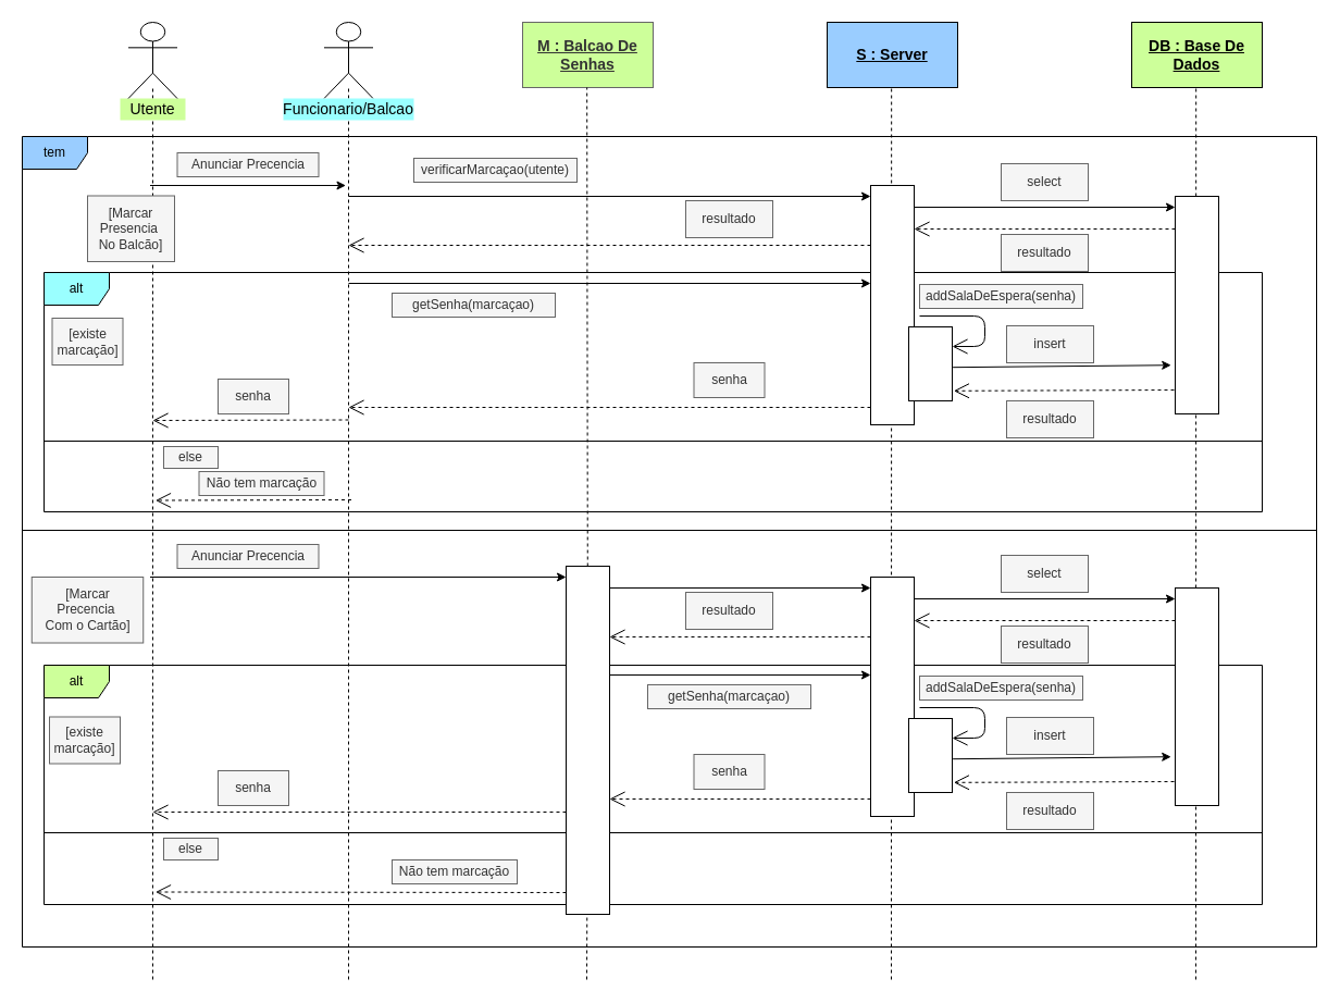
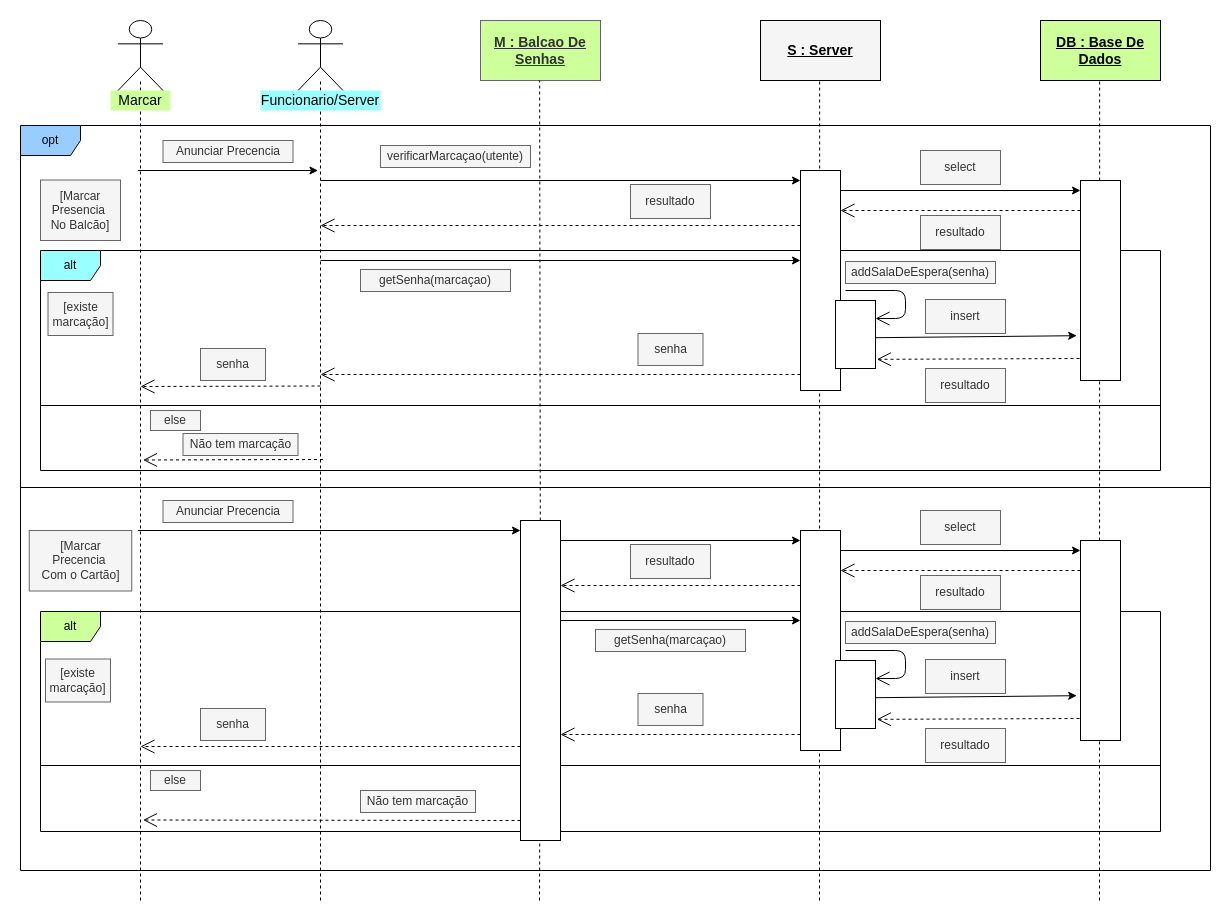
  <mxCell id="0" />
  <mxCell id="1" parent="0" />
- <mxCell id="2" value="tem" style="shape=umlFrame;whiteSpace=wrap;html=1;fillColor=#9ACDFF;" parent="1" vertex="1"><mxGeometry x="20" y="125" width="1190" height="745" as="geometry" /></mxCell>
+ <mxCell id="2" value="opt" style="shape=umlFrame;whiteSpace=wrap;html=1;fillColor=#9ACDFF;" parent="1" vertex="1"><mxGeometry x="20" y="125" width="1190" height="745" as="geometry" /></mxCell>
  <mxCell id="3" value="alt" style="shape=umlFrame;whiteSpace=wrap;html=1;fillColor=#CDFF9A;" parent="1" vertex="1"><mxGeometry y="611" width="1120" height="220" as="geometry" x="40" /></mxCell>
  <mxCell id="4" value="alt" style="shape=umlFrame;whiteSpace=wrap;html=1;fillColor=#9AFFFF;" parent="1" vertex="1"><mxGeometry y="250" width="1120" height="220" as="geometry" x="40" /></mxCell>
  <mxCell id="5" value="&lt;span style=&quot;font-size: 14px&quot;&gt;&lt;b&gt;BaseDeDados&lt;/b&gt;&lt;/span&gt;" style="rounded=0;whiteSpace=wrap;html=1;fillColor=#9AFF9A;" parent="1" vertex="1"><mxGeometry x="1040" y="20" width="120" height="60" as="geometry" /></mxCell>
  <mxCell id="6" value="" style="endArrow=none;dashed=1;html=1;rounded=1;" parent="1" edge="1"><mxGeometry width="50" height="50" relative="1" as="geometry"><mxPoint x="140" y="900" as="sourcePoint" /><mxPoint x="140" y="80" as="targetPoint" /></mxGeometry></mxCell>
- <mxCell id="7" value="&lt;span style=&quot;font-size: 14px&quot;&gt;Utente&lt;/span&gt;" style="text;html=1;align=center;verticalAlign=middle;whiteSpace=wrap;rounded=0;fillColor=#CDFF9A;" parent="1" vertex="1"><mxGeometry x="110" y="90" width="60" height="20" as="geometry" /></mxCell>
+ <mxCell id="7" value="&lt;span style=&quot;font-size: 14px&quot;&gt;Marcar&lt;/span&gt;" style="text;html=1;align=center;verticalAlign=middle;whiteSpace=wrap;rounded=0;fillColor=#CDFF9A;" parent="1" vertex="1"><mxGeometry x="110" y="90" width="60" height="20" as="geometry" /></mxCell>
  <mxCell id="8" value="&lt;span style=&quot;font-size: 14px&quot;&gt;&lt;b&gt;&lt;u&gt;M : Balcao De&lt;br&gt;Senhas&lt;br&gt;&lt;/u&gt;&lt;/b&gt;&lt;/span&gt;" style="rounded=0;whiteSpace=wrap;html=1;strokeColor=#666666;fontColor=#333333;fillColor=#CDFF9A;" parent="1" vertex="1"><mxGeometry x="480" y="20" width="120" height="60" as="geometry" /></mxCell>
  <mxCell id="9" value="Anunciar Precencia" style="text;html=1;strokeColor=#666666;align=center;verticalAlign=middle;whiteSpace=wrap;rounded=0;fillColor=#f5f5f5;fontColor=#333333;" parent="1" vertex="1"><mxGeometry x="162.5" y="140" width="130" height="22" as="geometry" /></mxCell>
  <mxCell id="10" value="" style="endArrow=none;dashed=1;html=1;rounded=1;" parent="1" source="77" edge="1"><mxGeometry width="50" height="50" relative="1" as="geometry"><mxPoint x="539" y="900" as="sourcePoint" /><mxPoint x="539.17" y="80" as="targetPoint" /></mxGeometry></mxCell>
  <mxCell id="11" value="" style="endArrow=none;dashed=1;html=1;rounded=1;" parent="1" edge="1"><mxGeometry width="50" height="50" relative="1" as="geometry"><mxPoint x="819" y="900" as="sourcePoint" /><mxPoint x="819.17" y="70" as="targetPoint" /></mxGeometry></mxCell>
  <mxCell id="12" value="" style="endArrow=none;dashed=1;html=1;rounded=1;" parent="1" edge="1"><mxGeometry width="50" height="50" relative="1" as="geometry"><mxPoint x="1099" y="900" as="sourcePoint" /><mxPoint x="1099.17" y="80" as="targetPoint" /></mxGeometry></mxCell>
  <mxCell id="13" value="" style="shape=umlActor;verticalLabelPosition=bottom;verticalAlign=top;html=1;outlineConnect=0;" parent="1" vertex="1"><mxGeometry x="117.5" y="20" width="45" height="70" as="geometry" /></mxCell>
  <mxCell id="14" value="&lt;font style=&quot;font-size: 14px&quot;&gt;Server&lt;/font&gt;" style="rounded=0;whiteSpace=wrap;html=1;fillColor=#9ACDFF;" parent="1" vertex="1"><mxGeometry x="760" y="20" width="120" height="60" as="geometry" /></mxCell>
  <mxCell id="15" value="" style="endArrow=none;dashed=1;html=1;rounded=1;" parent="1" source="17" edge="1"><mxGeometry width="50" height="50" relative="1" as="geometry"><mxPoint x="320" y="670" as="sourcePoint" /><mxPoint x="320" y="80" as="targetPoint" /></mxGeometry></mxCell>
  <mxCell id="16" value="" style="shape=umlActor;verticalLabelPosition=bottom;verticalAlign=top;html=1;outlineConnect=0;" parent="1" vertex="1"><mxGeometry x="297.5" y="20" width="45" height="70" as="geometry" /></mxCell>
- <mxCell id="17" value="&lt;span style=&quot;font-size: 14px&quot;&gt;Funcionario/Balcao&lt;/span&gt;" style="text;html=1;align=center;verticalAlign=middle;whiteSpace=wrap;rounded=0;fillColor=#9AFFFF;" parent="1" vertex="1"><mxGeometry x="260" y="90" width="120" height="20" as="geometry" /></mxCell>
+ <mxCell id="17" value="&lt;span style=&quot;font-size: 14px&quot;&gt;Funcionario/Server&lt;/span&gt;" style="text;html=1;align=center;verticalAlign=middle;whiteSpace=wrap;rounded=0;fillColor=#9AFFFF;" parent="1" vertex="1"><mxGeometry x="260" y="90" width="120" height="20" as="geometry" /></mxCell>
  <mxCell id="18" value="" style="endArrow=none;dashed=1;html=1;rounded=1;" parent="1" target="17" edge="1"><mxGeometry width="50" height="50" relative="1" as="geometry"><mxPoint x="320" y="900" as="sourcePoint" /><mxPoint x="320" y="80" as="targetPoint" /></mxGeometry></mxCell>
  <mxCell id="19" value="" style="endArrow=classic;html=1;" parent="1" edge="1"><mxGeometry width="50" height="50" relative="1" as="geometry"><mxPoint x="137.5" y="170" as="sourcePoint" /><mxPoint x="317.5" y="170" as="targetPoint" /></mxGeometry></mxCell>
  <mxCell id="20" value="" style="endArrow=classic;html=1;" parent="1" edge="1"><mxGeometry width="50" height="50" relative="1" as="geometry"><mxPoint x="320" y="180" as="sourcePoint" /><mxPoint x="800" y="180" as="targetPoint" /></mxGeometry></mxCell>
  <mxCell id="21" value="verificarMarcaçao(utente)" style="text;html=1;strokeColor=#666666;align=center;verticalAlign=middle;whiteSpace=wrap;rounded=0;fillColor=#f5f5f5;fontColor=#333333;" parent="1" vertex="1"><mxGeometry x="380" y="145" width="150" height="22" as="geometry" /></mxCell>
  <mxCell id="22" value="" style="endArrow=classic;html=1;" parent="1" edge="1"><mxGeometry width="50" height="50" relative="1" as="geometry"><mxPoint x="840" y="190" as="sourcePoint" /><mxPoint x="1080" y="190" as="targetPoint" /></mxGeometry></mxCell>
  <mxCell id="23" value="select" style="text;html=1;strokeColor=#666666;align=center;verticalAlign=middle;whiteSpace=wrap;rounded=0;fillColor=#f5f5f5;fontColor=#333333;" parent="1" vertex="1"><mxGeometry x="920" y="150" width="80" height="34" as="geometry" /></mxCell>
  <mxCell id="24" value="" style="endArrow=open;endFill=1;endSize=12;html=1;dashed=1;" parent="1" edge="1"><mxGeometry width="160" relative="1" as="geometry"><mxPoint x="1080" y="210" as="sourcePoint" /><mxPoint x="840" y="210" as="targetPoint" /></mxGeometry></mxCell>
  <mxCell id="25" value="resultado" style="text;html=1;strokeColor=#666666;align=center;verticalAlign=middle;whiteSpace=wrap;rounded=0;fillColor=#f5f5f5;fontColor=#333333;" parent="1" vertex="1"><mxGeometry x="920" y="215" width="80" height="34" as="geometry" /></mxCell>
  <mxCell id="26" value="" style="endArrow=open;endFill=1;endSize=12;html=1;dashed=1;" parent="1" edge="1"><mxGeometry width="160" relative="1" as="geometry"><mxPoint x="800" y="225" as="sourcePoint" /><mxPoint x="320" y="225" as="targetPoint" /></mxGeometry></mxCell>
  <mxCell id="27" value="resultado" style="text;html=1;strokeColor=#666666;align=center;verticalAlign=middle;whiteSpace=wrap;rounded=0;fillColor=#f5f5f5;fontColor=#333333;" parent="1" vertex="1"><mxGeometry x="630" y="184" width="80" height="34" as="geometry" /></mxCell>
  <mxCell id="28" value="[existe marcação]" style="text;html=1;strokeColor=#666666;align=center;verticalAlign=middle;whiteSpace=wrap;rounded=0;fillColor=#f5f5f5;fontColor=#333333;" parent="1" vertex="1"><mxGeometry x="47.5" y="292" width="65" height="43" as="geometry" /></mxCell>
  <mxCell id="29" value="" style="endArrow=classic;html=1;" parent="1" edge="1"><mxGeometry width="50" height="50" relative="1" as="geometry"><mxPoint x="320" y="260" as="sourcePoint" /><mxPoint x="800" y="260" as="targetPoint" /></mxGeometry></mxCell>
  <mxCell id="30" value="getSenha(marcaçao)" style="text;html=1;strokeColor=#666666;align=center;verticalAlign=middle;whiteSpace=wrap;rounded=0;fillColor=#f5f5f5;fontColor=#333333;" parent="1" vertex="1"><mxGeometry x="360" y="269" width="150" height="22" as="geometry" /></mxCell>
  <mxCell id="31" value="" style="endArrow=open;endFill=1;endSize=12;html=1;dashed=1;" parent="1" edge="1"><mxGeometry width="160" relative="1" as="geometry"><mxPoint x="800" y="374" as="sourcePoint" /><mxPoint x="320" y="374" as="targetPoint" /></mxGeometry></mxCell>
  <mxCell id="32" value="senha" style="text;html=1;strokeColor=#666666;align=center;verticalAlign=middle;whiteSpace=wrap;rounded=0;fillColor=#f5f5f5;fontColor=#333333;" parent="1" vertex="1"><mxGeometry x="637.5" y="333" width="65" height="32" as="geometry" /></mxCell>
  <mxCell id="33" value="" style="endArrow=open;endFill=1;endSize=12;html=1;dashed=1;" parent="1" edge="1"><mxGeometry width="160" relative="1" as="geometry"><mxPoint x="320" y="385.5" as="sourcePoint" /><mxPoint x="140" y="386" as="targetPoint" /></mxGeometry></mxCell>
  <mxCell id="34" value="senha" style="text;html=1;strokeColor=#666666;align=center;verticalAlign=middle;whiteSpace=wrap;rounded=0;fillColor=#f5f5f5;fontColor=#333333;" parent="1" vertex="1"><mxGeometry x="200" y="348" width="65" height="32" as="geometry" /></mxCell>
  <mxCell id="35" value="" style="endArrow=open;endFill=1;endSize=12;html=1;" parent="1" edge="1"><mxGeometry width="160" relative="1" as="geometry"><mxPoint x="845" y="290" as="sourcePoint" /><mxPoint x="875" y="318" as="targetPoint" /><Array as="points"><mxPoint x="905" y="290" /><mxPoint x="905" y="318" /></Array></mxGeometry></mxCell>
  <mxCell id="36" value="" style="endArrow=classic;html=1;exitX=1.015;exitY=0.547;exitDx=0;exitDy=0;exitPerimeter=0;entryX=-0.095;entryY=0.776;entryDx=0;entryDy=0;entryPerimeter=0;" parent="1" source="43" target="41" edge="1"><mxGeometry width="50" height="50" relative="1" as="geometry"><mxPoint x="635" y="268" as="sourcePoint" /><mxPoint x="1070" y="337" as="targetPoint" /></mxGeometry></mxCell>
  <mxCell id="37" value="" style="endArrow=open;endFill=1;endSize=12;html=1;dashed=1;entryX=1.035;entryY=0.865;entryDx=0;entryDy=0;entryPerimeter=0;" parent="1" target="43" edge="1"><mxGeometry width="160" relative="1" as="geometry"><mxPoint x="1085" y="358" as="sourcePoint" /><mxPoint x="845" y="358" as="targetPoint" /></mxGeometry></mxCell>
  <mxCell id="38" value="insert" style="text;html=1;strokeColor=#666666;align=center;verticalAlign=middle;whiteSpace=wrap;rounded=0;fillColor=#f5f5f5;fontColor=#333333;" parent="1" vertex="1"><mxGeometry x="925" y="299" width="80" height="34" as="geometry" /></mxCell>
  <mxCell id="39" value="resultado" style="text;html=1;strokeColor=#666666;align=center;verticalAlign=middle;whiteSpace=wrap;rounded=0;fillColor=#f5f5f5;fontColor=#333333;" parent="1" vertex="1"><mxGeometry x="925" y="368" width="80" height="34" as="geometry" /></mxCell>
  <mxCell id="40" value="addSalaDeEspera(senha)" style="text;html=1;strokeColor=#666666;align=center;verticalAlign=middle;whiteSpace=wrap;rounded=0;fillColor=#f5f5f5;fontColor=#333333;" parent="1" vertex="1"><mxGeometry x="845" y="261" width="150" height="22" as="geometry" /></mxCell>
  <mxCell id="41" value="" style="rounded=0;whiteSpace=wrap;html=1;" parent="1" vertex="1"><mxGeometry x="1080" y="180" width="40" height="200" as="geometry" /></mxCell>
  <mxCell id="42" value="" style="rounded=0;whiteSpace=wrap;html=1;" parent="1" vertex="1"><mxGeometry x="800" y="170" width="40" height="220" as="geometry" /></mxCell>
  <mxCell id="43" value="" style="rounded=0;whiteSpace=wrap;html=1;" parent="1" vertex="1"><mxGeometry x="835" y="300" width="40" height="68" as="geometry" /></mxCell>
  <mxCell id="44" value="" style="line;strokeWidth=1;fillColor=none;align=left;verticalAlign=middle;spacingTop=-1;spacingLeft=3;spacingRight=3;rotatable=0;labelPosition=right;points=[];portConstraint=eastwest;" parent="1" vertex="1"><mxGeometry y="401" width="1120" height="8" as="geometry" x="40" /></mxCell>
  <mxCell id="45" value="else" style="text;html=1;strokeColor=#666666;align=center;verticalAlign=middle;whiteSpace=wrap;rounded=0;fillColor=#f5f5f5;fontColor=#333333;" parent="1" vertex="1"><mxGeometry x="150" y="410" width="50" height="20" as="geometry" /></mxCell>
  <mxCell id="46" value="" style="endArrow=open;endFill=1;endSize=12;html=1;dashed=1;" parent="1" edge="1"><mxGeometry width="160" relative="1" as="geometry"><mxPoint x="322.5" y="459" as="sourcePoint" /><mxPoint x="142.5" y="459.5" as="targetPoint" /></mxGeometry></mxCell>
  <mxCell id="47" value="Não tem marcação" style="text;html=1;strokeColor=#666666;align=center;verticalAlign=middle;whiteSpace=wrap;rounded=0;fillColor=#f5f5f5;fontColor=#333333;" parent="1" vertex="1"><mxGeometry x="182.5" y="433" width="115" height="22" as="geometry" /></mxCell>
  <mxCell id="48" value="Anunciar Precencia" style="text;html=1;strokeColor=#666666;align=center;verticalAlign=middle;whiteSpace=wrap;rounded=0;fillColor=#f5f5f5;fontColor=#333333;" parent="1" vertex="1"><mxGeometry x="162.5" y="500" width="130" height="22" as="geometry" /></mxCell>
  <mxCell id="49" value="" style="endArrow=classic;html=1;" parent="1" edge="1"><mxGeometry width="50" height="50" relative="1" as="geometry"><mxPoint x="137.5" y="530" as="sourcePoint" /><mxPoint x="520" y="530" as="targetPoint" /></mxGeometry></mxCell>
  <mxCell id="50" value="" style="endArrow=classic;html=1;" parent="1" edge="1"><mxGeometry width="50" height="50" relative="1" as="geometry"><mxPoint x="560" y="540" as="sourcePoint" /><mxPoint x="800" y="540" as="targetPoint" /></mxGeometry></mxCell>
  <mxCell id="51" value="" style="endArrow=classic;html=1;" parent="1" edge="1"><mxGeometry width="50" height="50" relative="1" as="geometry"><mxPoint x="840" y="550" as="sourcePoint" /><mxPoint x="1080" y="550" as="targetPoint" /></mxGeometry></mxCell>
  <mxCell id="52" value="select" style="text;html=1;strokeColor=#666666;align=center;verticalAlign=middle;whiteSpace=wrap;rounded=0;fillColor=#f5f5f5;fontColor=#333333;" parent="1" vertex="1"><mxGeometry x="920" y="510" width="80" height="34" as="geometry" /></mxCell>
  <mxCell id="53" value="" style="endArrow=open;endFill=1;endSize=12;html=1;dashed=1;" parent="1" edge="1"><mxGeometry width="160" relative="1" as="geometry"><mxPoint x="1080" y="570" as="sourcePoint" /><mxPoint x="840" y="570" as="targetPoint" /></mxGeometry></mxCell>
  <mxCell id="54" value="resultado" style="text;html=1;strokeColor=#666666;align=center;verticalAlign=middle;whiteSpace=wrap;rounded=0;fillColor=#f5f5f5;fontColor=#333333;" parent="1" vertex="1"><mxGeometry x="920" y="575" width="80" height="34" as="geometry" /></mxCell>
  <mxCell id="55" value="" style="endArrow=open;endFill=1;endSize=12;html=1;dashed=1;" parent="1" edge="1"><mxGeometry width="160" relative="1" as="geometry"><mxPoint x="800" y="585" as="sourcePoint" /><mxPoint x="560" y="585" as="targetPoint" /></mxGeometry></mxCell>
  <mxCell id="56" value="resultado" style="text;html=1;strokeColor=#666666;align=center;verticalAlign=middle;whiteSpace=wrap;rounded=0;fillColor=#f5f5f5;fontColor=#333333;" parent="1" vertex="1"><mxGeometry x="630" y="544" width="80" height="34" as="geometry" /></mxCell>
  <mxCell id="57" value="[existe marcação]" style="text;html=1;strokeColor=#666666;align=center;verticalAlign=middle;whiteSpace=wrap;rounded=0;fillColor=#f5f5f5;fontColor=#333333;" parent="1" vertex="1"><mxGeometry x="45" y="658.5" width="65" height="43" as="geometry" /></mxCell>
  <mxCell id="58" value="" style="endArrow=classic;html=1;" parent="1" edge="1"><mxGeometry width="50" height="50" relative="1" as="geometry"><mxPoint x="560" y="620" as="sourcePoint" /><mxPoint x="800" y="620" as="targetPoint" /></mxGeometry></mxCell>
  <mxCell id="59" value="getSenha(marcaçao)" style="text;html=1;strokeColor=#666666;align=center;verticalAlign=middle;whiteSpace=wrap;rounded=0;fillColor=#f5f5f5;fontColor=#333333;" parent="1" vertex="1"><mxGeometry x="595" y="629" width="150" height="22" as="geometry" /></mxCell>
  <mxCell id="60" value="" style="endArrow=open;endFill=1;endSize=12;html=1;dashed=1;" parent="1" edge="1"><mxGeometry width="160" relative="1" as="geometry"><mxPoint x="800" y="734" as="sourcePoint" /><mxPoint x="560" y="734" as="targetPoint" /></mxGeometry></mxCell>
  <mxCell id="61" value="senha" style="text;html=1;strokeColor=#666666;align=center;verticalAlign=middle;whiteSpace=wrap;rounded=0;fillColor=#f5f5f5;fontColor=#333333;" parent="1" vertex="1"><mxGeometry x="637.5" y="693" width="65" height="32" as="geometry" /></mxCell>
  <mxCell id="62" value="" style="endArrow=open;endFill=1;endSize=12;html=1;dashed=1;" parent="1" edge="1"><mxGeometry width="160" relative="1" as="geometry"><mxPoint x="520" y="746" as="sourcePoint" /><mxPoint x="140" y="746" as="targetPoint" /></mxGeometry></mxCell>
  <mxCell id="63" value="senha" style="text;html=1;strokeColor=#666666;align=center;verticalAlign=middle;whiteSpace=wrap;rounded=0;fillColor=#f5f5f5;fontColor=#333333;" parent="1" vertex="1"><mxGeometry x="200" y="708" width="65" height="32" as="geometry" /></mxCell>
  <mxCell id="64" value="" style="endArrow=open;endFill=1;endSize=12;html=1;" parent="1" edge="1"><mxGeometry width="160" relative="1" as="geometry"><mxPoint x="845" y="650" as="sourcePoint" /><mxPoint x="875" y="678" as="targetPoint" /><Array as="points"><mxPoint x="905" y="650" /><mxPoint x="905" y="678" /></Array></mxGeometry></mxCell>
  <mxCell id="65" value="" style="endArrow=classic;html=1;exitX=1.015;exitY=0.547;exitDx=0;exitDy=0;exitPerimeter=0;entryX=-0.095;entryY=0.776;entryDx=0;entryDy=0;entryPerimeter=0;" parent="1" source="72" target="70" edge="1"><mxGeometry width="50" height="50" relative="1" as="geometry"><mxPoint x="635" y="628" as="sourcePoint" /><mxPoint x="1070" y="697" as="targetPoint" /></mxGeometry></mxCell>
  <mxCell id="66" value="" style="endArrow=open;endFill=1;endSize=12;html=1;dashed=1;entryX=1.035;entryY=0.865;entryDx=0;entryDy=0;entryPerimeter=0;" parent="1" target="72" edge="1"><mxGeometry width="160" relative="1" as="geometry"><mxPoint x="1085" y="718" as="sourcePoint" /><mxPoint x="845" y="718" as="targetPoint" /></mxGeometry></mxCell>
  <mxCell id="67" value="insert" style="text;html=1;strokeColor=#666666;align=center;verticalAlign=middle;whiteSpace=wrap;rounded=0;fillColor=#f5f5f5;fontColor=#333333;" parent="1" vertex="1"><mxGeometry x="925" y="659" width="80" height="34" as="geometry" /></mxCell>
  <mxCell id="68" value="resultado" style="text;html=1;strokeColor=#666666;align=center;verticalAlign=middle;whiteSpace=wrap;rounded=0;fillColor=#f5f5f5;fontColor=#333333;" parent="1" vertex="1"><mxGeometry x="925" y="728" width="80" height="34" as="geometry" /></mxCell>
  <mxCell id="69" value="addSalaDeEspera(senha)" style="text;html=1;strokeColor=#666666;align=center;verticalAlign=middle;whiteSpace=wrap;rounded=0;fillColor=#f5f5f5;fontColor=#333333;" parent="1" vertex="1"><mxGeometry x="845" y="621" width="150" height="22" as="geometry" /></mxCell>
  <mxCell id="70" value="" style="rounded=0;whiteSpace=wrap;html=1;" parent="1" vertex="1"><mxGeometry x="1080" y="540" width="40" height="200" as="geometry" /></mxCell>
  <mxCell id="71" value="" style="rounded=0;whiteSpace=wrap;html=1;" parent="1" vertex="1"><mxGeometry x="800" y="530" width="40" height="220" as="geometry" /></mxCell>
  <mxCell id="72" value="" style="rounded=0;whiteSpace=wrap;html=1;" parent="1" vertex="1"><mxGeometry x="835" y="660" width="40" height="68" as="geometry" /></mxCell>
  <mxCell id="73" value="" style="line;strokeWidth=1;fillColor=none;align=left;verticalAlign=middle;spacingTop=-1;spacingLeft=3;spacingRight=3;rotatable=0;labelPosition=right;points=[];portConstraint=eastwest;" parent="1" vertex="1"><mxGeometry y="761" width="1120" height="8" as="geometry" x="40" /></mxCell>
  <mxCell id="74" value="else" style="text;html=1;strokeColor=#666666;align=center;verticalAlign=middle;whiteSpace=wrap;rounded=0;fillColor=#f5f5f5;fontColor=#333333;" parent="1" vertex="1"><mxGeometry x="150" y="770" width="50" height="20" as="geometry" /></mxCell>
  <mxCell id="75" value="" style="endArrow=open;endFill=1;endSize=12;html=1;dashed=1;" parent="1" edge="1"><mxGeometry width="160" relative="1" as="geometry"><mxPoint x="520" y="820" as="sourcePoint" /><mxPoint x="142.5" y="819.5" as="targetPoint" /></mxGeometry></mxCell>
  <mxCell id="76" value="Não tem marcação" style="text;html=1;strokeColor=#666666;align=center;verticalAlign=middle;whiteSpace=wrap;rounded=0;fillColor=#f5f5f5;fontColor=#333333;" parent="1" vertex="1"><mxGeometry x="360" y="790" width="115" height="22" as="geometry" /></mxCell>
  <mxCell id="77" value="" style="rounded=0;whiteSpace=wrap;html=1;" parent="1" vertex="1"><mxGeometry x="520" y="520" width="40" height="320" as="geometry" /></mxCell>
  <mxCell id="78" value="" style="endArrow=none;dashed=1;html=1;rounded=1;" parent="1" target="77" edge="1"><mxGeometry width="50" height="50" relative="1" as="geometry"><mxPoint x="539" y="900" as="sourcePoint" /><mxPoint x="539.17" y="80" as="targetPoint" /></mxGeometry></mxCell>
  <mxCell id="79" value="" style="line;strokeWidth=1;fillColor=none;align=left;verticalAlign=middle;spacingTop=-1;spacingLeft=3;spacingRight=3;rotatable=0;labelPosition=right;points=[];portConstraint=eastwest;" parent="1" vertex="1"><mxGeometry x="20" y="486" width="1190" height="2" as="geometry" /></mxCell>
- <mxCell id="80" value="[Marcar&lt;br&gt;Presencia&amp;nbsp;&lt;br&gt;No Balcão]" style="text;html=1;strokeColor=#666666;align=center;verticalAlign=middle;whiteSpace=wrap;rounded=0;fillColor=#f5f5f5;fontColor=#333333;" parent="1" vertex="1"><mxGeometry x="80" y="179.5" width="80" height="60.5" as="geometry" /></mxCell>
+ <mxCell id="80" value="[Marcar&lt;br&gt;Presencia&amp;nbsp;&lt;br&gt;No Balcão]" style="text;html=1;strokeColor=#666666;align=center;verticalAlign=middle;whiteSpace=wrap;rounded=0;fillColor=#f5f5f5;fontColor=#333333;" parent="1" vertex="1"><mxGeometry y="179.5" width="80" height="60.5" as="geometry" x="40" /></mxCell>
  <mxCell id="81" value="[Marcar&lt;br&gt;Precencia&amp;nbsp;&lt;br&gt;Com o Cartão]" style="text;html=1;strokeColor=#666666;align=center;verticalAlign=middle;whiteSpace=wrap;rounded=0;fillColor=#f5f5f5;fontColor=#333333;" parent="1" vertex="1"><mxGeometry x="28.75" y="530" width="102.5" height="60.5" as="geometry" /></mxCell>
- <mxCell id="82" value="&lt;font style=&quot;font-size: 14px&quot;&gt;&lt;b&gt;&lt;u&gt;S : Server&lt;/u&gt;&lt;/b&gt;&lt;/font&gt;" style="rounded=0;whiteSpace=wrap;html=1;fillColor=#9ACDFF;" vertex="1" parent="1"><mxGeometry x="760" y="20" width="120" height="60" as="geometry" /></mxCell>
+ <mxCell id="82" value="&lt;font style=&quot;font-size: 14px&quot;&gt;&lt;b&gt;&lt;u&gt;S : Server&lt;/u&gt;&lt;/b&gt;&lt;/font&gt;" style="rounded=0;whiteSpace=wrap;html=1;fillColor=#f5f5f5;" vertex="1" parent="1"><mxGeometry x="760" y="20" width="120" height="60" as="geometry" /></mxCell>
  <mxCell id="83" value="&lt;span style=&quot;font-size: 14px&quot;&gt;&lt;b&gt;&lt;u&gt;DB : Base De Dados&lt;/u&gt;&lt;/b&gt;&lt;/span&gt;" style="rounded=0;whiteSpace=wrap;html=1;fillColor=#cdff9a;" vertex="1" parent="1"><mxGeometry x="1040" y="20" width="120" height="60" as="geometry" /></mxCell>
